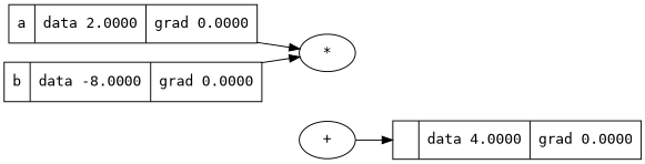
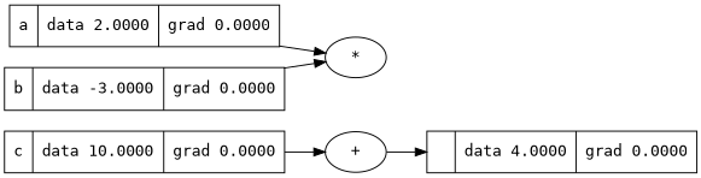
  digraph {
    fontname="DejaVu Sans Mono"
    rankdir=LR
    node [fontname="DejaVu Sans Mono" shape=record]
    edge [fontname="DejaVu Sans Mono"]
    n1 [label="+" shape=""]
    n2 [label="{  | data 4.0000 | grad 0.0000 }"]
    n3 [label="*" shape=""]
    n4 [label="{ a | data 2.0000 | grad 0.0000 }"]
-   n5 [label="{ b | data -8.0000 | grad 0.0000 }"]
+   n5 [label="{ b | data -3.0000 | grad 0.0000 }"]
+   n6 [label="{ c | data 10.0000 | grad 0.0000 }"]
    n1 -> n2
    n4 -> n3
    n5 -> n3
+   n6 -> n1
  }
